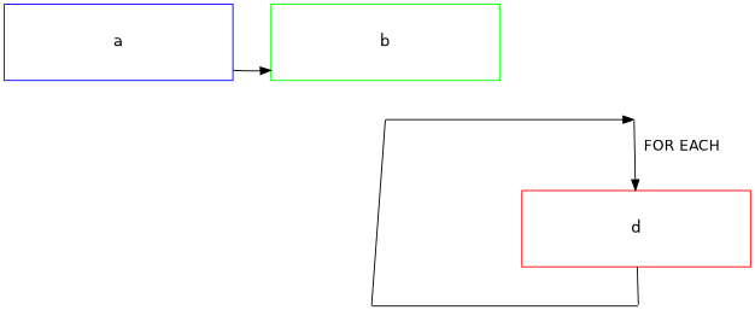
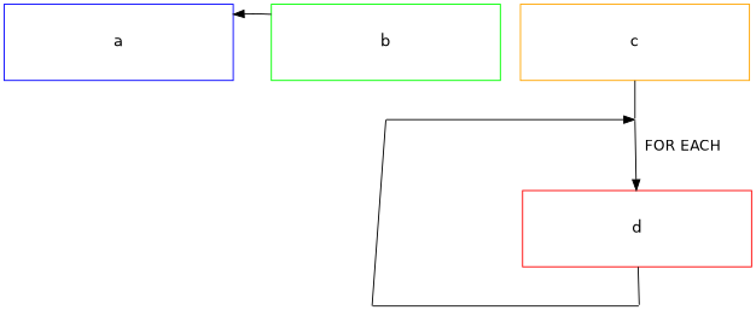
  digraph {
    fontname="DejaVu Sans"
    splines=false
    node [fontname="DejaVu Sans" shape=box]
    edge [fontname="DejaVu Sans"]
    n1 [color=blue fontsize=15 height=1 label=a width=3]
    n2 [color=green fontsize=15 height=1 label=b width=3]
+   n3 [color=orange fontsize=15 height=1 label=c width=3]
    i2 [height=0 shape=point style=invis width=0]
    i3 [height=0 shape=point style=invis width=0]
    i1 [height=0 shape=point style=invis width=0]
    i4 [height=0 shape=point style=invis width=0]
    n8 [color=red fontsize=15 height=1 label=d width=3]
    subgraph sub_1 {
      rank=same
      n1
      n2
+     n3
    }
    subgraph sub_2 {
      rank=same
      i1
      i4
    }
    subgraph sub_3 {
      rank=same
      i2
      i3
    }
-   n1 -> n2
+   n2 -> n1
    n2 -> i4 [style=invis]
+   n3 -> i1 [arrowhead=none]
    i3 -> i2 [arrowhead=none minlen=7]
    i1 -> n8 [label="  FOR EACH\n\n"]
    i4 -> i3 [arrowhead=none]
    i4 -> i1
    n8 -> i2 [arrowhead=none]
  }
